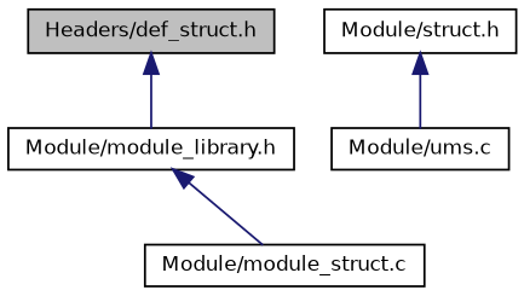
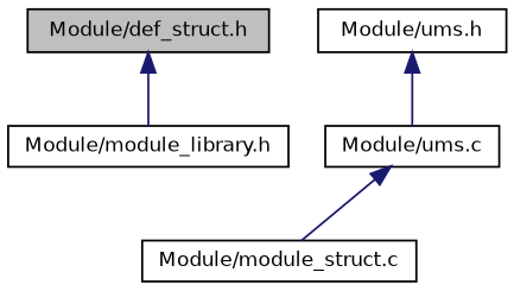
  digraph {
    node [color=black fillcolor=white fontname=Helvetica fontsize=10 shape=record style=filled]
    edge [color=midnightblue dir=back fontname=Helvetica fontsize=10 labelfontname=Helvetica labelfontsize=10 style=solid]
-   n1 [fillcolor=grey75 fontcolor=black height=0.2 label="Headers/def_struct.h" width=0.4]
+   n1 [fillcolor=grey75 fontcolor=black height=0.2 label="Module/def_struct.h" width=0.4]
    n2 [height=0.2 label="Module/module_library.h" width=0.4]
    n3 [height=0.2 label="Module/module_struct.c" width=0.4]
-   n4 [height=0.2 label="Module/struct.h" width=0.4]
+   n4 [height=0.2 label="Module/ums.h" width=0.4]
    n5 [height=0.2 label="Module/ums.c" width=0.4]
    n1 -> n2
-   n2 -> n3
+   n5 -> n3
    n4 -> n5
  }
